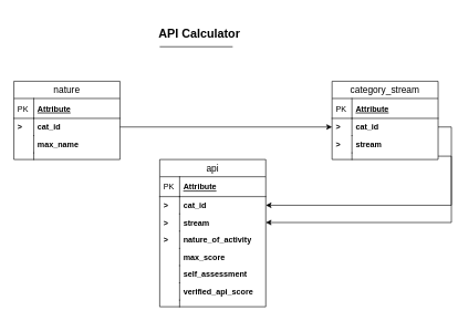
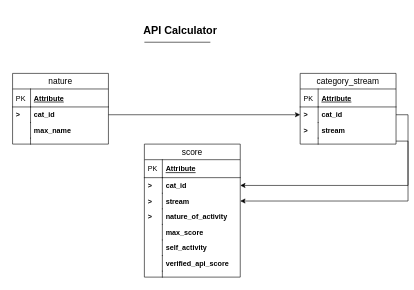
  <mxCell id="0" />
  <mxCell id="1" parent="0" />
- <mxCell id="2" value="api" style="swimlane;fontStyle=0;childLayout=stackLayout;horizontal=1;startSize=26;horizontalStack=0;resizeParent=1;resizeParentMax=0;resizeLast=0;collapsible=1;marginBottom=0;align=center;fontSize=14;" vertex="1" parent="1"><mxGeometry x="240" y="240" width="160" height="222" as="geometry" /></mxCell>
+ <mxCell id="2" value="score" style="swimlane;fontStyle=0;childLayout=stackLayout;horizontal=1;startSize=26;horizontalStack=0;resizeParent=1;resizeParentMax=0;resizeLast=0;collapsible=1;marginBottom=0;align=center;fontSize=14;" vertex="1" parent="1"><mxGeometry x="240" y="240" width="160" height="222" as="geometry" /></mxCell>
  <mxCell id="3" value="Attribute" style="shape=partialRectangle;top=0;left=0;right=0;bottom=1;align=left;verticalAlign=middle;fillColor=none;spacingLeft=34;spacingRight=4;overflow=hidden;rotatable=0;points=[[0,0.5],[1,0.5]];portConstraint=eastwest;dropTarget=0;fontStyle=5;fontSize=12;" vertex="1" parent="2"><mxGeometry y="26" width="160" height="30" as="geometry" /></mxCell>
  <mxCell id="4" value="PK" style="shape=partialRectangle;top=0;left=0;bottom=0;fillColor=none;align=left;verticalAlign=middle;spacingLeft=4;spacingRight=4;overflow=hidden;rotatable=0;points=[];portConstraint=eastwest;part=1;fontSize=12;" vertex="1" connectable="0" parent="3"><mxGeometry width="30" height="30" as="geometry" /></mxCell>
  <mxCell id="5" value="cat_id" style="shape=partialRectangle;top=0;left=0;right=0;bottom=0;align=left;verticalAlign=top;fillColor=none;spacingLeft=34;spacingRight=4;overflow=hidden;rotatable=0;points=[[0,0.5],[1,0.5]];portConstraint=eastwest;dropTarget=0;fontSize=12;fontStyle=1" vertex="1" parent="2"><mxGeometry y="56" width="160" height="26" as="geometry" /></mxCell>
  <mxCell id="6" value="&gt;" style="shape=partialRectangle;top=0;left=0;bottom=0;fillColor=none;align=left;verticalAlign=top;spacingLeft=4;spacingRight=4;overflow=hidden;rotatable=0;points=[];portConstraint=eastwest;part=1;fontSize=12;fontStyle=1" vertex="1" connectable="0" parent="5"><mxGeometry width="30" height="26" as="geometry" /></mxCell>
  <mxCell id="7" value="stream" style="shape=partialRectangle;top=0;left=0;right=0;bottom=0;align=left;verticalAlign=top;fillColor=none;spacingLeft=34;spacingRight=4;overflow=hidden;rotatable=0;points=[[0,0.5],[1,0.5]];portConstraint=eastwest;dropTarget=0;fontSize=12;fontStyle=1" vertex="1" parent="2"><mxGeometry y="82" width="160" height="26" as="geometry" /></mxCell>
  <mxCell id="8" value="&gt;" style="shape=partialRectangle;top=0;left=0;bottom=0;fillColor=none;align=left;verticalAlign=top;spacingLeft=4;spacingRight=4;overflow=hidden;rotatable=0;points=[];portConstraint=eastwest;part=1;fontSize=12;fontStyle=1" vertex="1" connectable="0" parent="7"><mxGeometry width="30" height="26" as="geometry" /></mxCell>
  <mxCell id="9" value="nature_of_activity" style="shape=partialRectangle;top=0;left=0;right=0;bottom=0;align=left;verticalAlign=top;fillColor=none;spacingLeft=34;spacingRight=4;overflow=hidden;rotatable=0;points=[[0,0.5],[1,0.5]];portConstraint=eastwest;dropTarget=0;fontSize=12;fontStyle=1" vertex="1" parent="2"><mxGeometry y="108" width="160" height="26" as="geometry" /></mxCell>
  <mxCell id="10" value="&gt;" style="shape=partialRectangle;top=0;left=0;bottom=0;fillColor=none;align=left;verticalAlign=top;spacingLeft=4;spacingRight=4;overflow=hidden;rotatable=0;points=[];portConstraint=eastwest;part=1;fontSize=12;fontStyle=1" vertex="1" connectable="0" parent="9"><mxGeometry width="30" height="26" as="geometry" /></mxCell>
  <mxCell id="11" value="max_score" style="shape=partialRectangle;top=0;left=0;right=0;bottom=0;align=left;verticalAlign=top;fillColor=none;spacingLeft=34;spacingRight=4;overflow=hidden;rotatable=0;points=[[0,0.5],[1,0.5]];portConstraint=eastwest;dropTarget=0;fontSize=12;fontStyle=1" vertex="1" parent="2"><mxGeometry y="134" width="160" height="26" as="geometry" /></mxCell>
  <mxCell id="12" value="" style="shape=partialRectangle;top=0;left=0;bottom=0;fillColor=none;align=left;verticalAlign=top;spacingLeft=4;spacingRight=4;overflow=hidden;rotatable=0;points=[];portConstraint=eastwest;part=1;fontSize=12;" vertex="1" connectable="0" parent="11"><mxGeometry width="30" height="26" as="geometry" /></mxCell>
- <mxCell id="13" value="self_assessment" style="shape=partialRectangle;top=0;left=0;right=0;bottom=0;align=left;verticalAlign=top;fillColor=none;spacingLeft=34;spacingRight=4;overflow=hidden;rotatable=0;points=[[0,0.5],[1,0.5]];portConstraint=eastwest;dropTarget=0;fontSize=12;fontStyle=1" vertex="1" parent="2"><mxGeometry y="160" width="160" height="26" as="geometry" /></mxCell>
+ <mxCell id="13" value="self_activity" style="shape=partialRectangle;top=0;left=0;right=0;bottom=0;align=left;verticalAlign=top;fillColor=none;spacingLeft=34;spacingRight=4;overflow=hidden;rotatable=0;points=[[0,0.5],[1,0.5]];portConstraint=eastwest;dropTarget=0;fontSize=12;fontStyle=1" vertex="1" parent="2"><mxGeometry y="160" width="160" height="26" as="geometry" /></mxCell>
  <mxCell id="14" value="" style="shape=partialRectangle;top=0;left=0;bottom=0;fillColor=none;align=left;verticalAlign=top;spacingLeft=4;spacingRight=4;overflow=hidden;rotatable=0;points=[];portConstraint=eastwest;part=1;fontSize=12;" vertex="1" connectable="0" parent="13"><mxGeometry width="30" height="26" as="geometry" /></mxCell>
  <mxCell id="15" value="verified_api_score" style="shape=partialRectangle;top=0;left=0;right=0;bottom=0;align=left;verticalAlign=top;fillColor=none;spacingLeft=34;spacingRight=4;overflow=hidden;rotatable=0;points=[[0,0.5],[1,0.5]];portConstraint=eastwest;dropTarget=0;fontSize=12;fontStyle=1" vertex="1" parent="2"><mxGeometry y="186" width="160" height="26" as="geometry" /></mxCell>
  <mxCell id="16" value="" style="shape=partialRectangle;top=0;left=0;bottom=0;fillColor=none;align=left;verticalAlign=top;spacingLeft=4;spacingRight=4;overflow=hidden;rotatable=0;points=[];portConstraint=eastwest;part=1;fontSize=12;" vertex="1" connectable="0" parent="15"><mxGeometry width="30" height="26" as="geometry" /></mxCell>
  <mxCell id="17" value="" style="shape=partialRectangle;top=0;left=0;right=0;bottom=0;align=left;verticalAlign=top;fillColor=none;spacingLeft=34;spacingRight=4;overflow=hidden;rotatable=0;points=[[0,0.5],[1,0.5]];portConstraint=eastwest;dropTarget=0;fontSize=12;" vertex="1" parent="2"><mxGeometry y="212" width="160" height="10" as="geometry" /></mxCell>
  <mxCell id="18" value="" style="shape=partialRectangle;top=0;left=0;bottom=0;fillColor=none;align=left;verticalAlign=top;spacingLeft=4;spacingRight=4;overflow=hidden;rotatable=0;points=[];portConstraint=eastwest;part=1;fontSize=12;" vertex="1" connectable="0" parent="17"><mxGeometry width="30" height="10" as="geometry" /></mxCell>
  <mxCell id="19" value="nature" style="swimlane;fontStyle=0;childLayout=stackLayout;horizontal=1;startSize=26;horizontalStack=0;resizeParent=1;resizeParentMax=0;resizeLast=0;collapsible=1;marginBottom=0;align=center;fontSize=14;" vertex="1" parent="1"><mxGeometry x="20" y="122" width="160" height="118" as="geometry" /></mxCell>
  <mxCell id="20" value="Attribute" style="shape=partialRectangle;top=0;left=0;right=0;bottom=1;align=left;verticalAlign=middle;fillColor=none;spacingLeft=34;spacingRight=4;overflow=hidden;rotatable=0;points=[[0,0.5],[1,0.5]];portConstraint=eastwest;dropTarget=0;fontStyle=5;fontSize=12;" vertex="1" parent="19"><mxGeometry y="26" width="160" height="30" as="geometry" /></mxCell>
  <mxCell id="21" value="PK" style="shape=partialRectangle;top=0;left=0;bottom=0;fillColor=none;align=left;verticalAlign=middle;spacingLeft=4;spacingRight=4;overflow=hidden;rotatable=0;points=[];portConstraint=eastwest;part=1;fontSize=12;" vertex="1" connectable="0" parent="20"><mxGeometry width="30" height="30" as="geometry" /></mxCell>
  <mxCell id="22" value="cat_id" style="shape=partialRectangle;top=0;left=0;right=0;bottom=0;align=left;verticalAlign=top;fillColor=none;spacingLeft=34;spacingRight=4;overflow=hidden;rotatable=0;points=[[0,0.5],[1,0.5]];portConstraint=eastwest;dropTarget=0;fontSize=12;fontStyle=1" vertex="1" parent="19"><mxGeometry y="56" width="160" height="26" as="geometry" /></mxCell>
  <mxCell id="23" value="&gt;" style="shape=partialRectangle;top=0;left=0;bottom=0;fillColor=none;align=left;verticalAlign=top;spacingLeft=4;spacingRight=4;overflow=hidden;rotatable=0;points=[];portConstraint=eastwest;part=1;fontSize=12;fontStyle=1" vertex="1" connectable="0" parent="22"><mxGeometry width="30" height="26" as="geometry" /></mxCell>
  <mxCell id="24" value="max_name" style="shape=partialRectangle;top=0;left=0;right=0;bottom=0;align=left;verticalAlign=top;fillColor=none;spacingLeft=34;spacingRight=4;overflow=hidden;rotatable=0;points=[[0,0.5],[1,0.5]];portConstraint=eastwest;dropTarget=0;fontSize=12;fontStyle=1" vertex="1" parent="19"><mxGeometry y="82" width="160" height="26" as="geometry" /></mxCell>
  <mxCell id="25" value="" style="shape=partialRectangle;top=0;left=0;bottom=0;fillColor=none;align=left;verticalAlign=top;spacingLeft=4;spacingRight=4;overflow=hidden;rotatable=0;points=[];portConstraint=eastwest;part=1;fontSize=12;" vertex="1" connectable="0" parent="24"><mxGeometry width="30" height="26" as="geometry" /></mxCell>
  <mxCell id="26" value="" style="shape=partialRectangle;top=0;left=0;right=0;bottom=0;align=left;verticalAlign=top;fillColor=none;spacingLeft=34;spacingRight=4;overflow=hidden;rotatable=0;points=[[0,0.5],[1,0.5]];portConstraint=eastwest;dropTarget=0;fontSize=12;" vertex="1" parent="19"><mxGeometry y="108" width="160" height="10" as="geometry" /></mxCell>
  <mxCell id="27" value="" style="shape=partialRectangle;top=0;left=0;bottom=0;fillColor=none;align=left;verticalAlign=top;spacingLeft=4;spacingRight=4;overflow=hidden;rotatable=0;points=[];portConstraint=eastwest;part=1;fontSize=12;" vertex="1" connectable="0" parent="26"><mxGeometry width="30" height="10" as="geometry" /></mxCell>
  <mxCell id="28" value="category_stream" style="swimlane;fontStyle=0;childLayout=stackLayout;horizontal=1;startSize=26;horizontalStack=0;resizeParent=1;resizeParentMax=0;resizeLast=0;collapsible=1;marginBottom=0;align=center;fontSize=14;" vertex="1" parent="1"><mxGeometry x="500" y="122" width="160" height="118" as="geometry" /></mxCell>
  <mxCell id="29" value="Attribute" style="shape=partialRectangle;top=0;left=0;right=0;bottom=1;align=left;verticalAlign=middle;fillColor=none;spacingLeft=34;spacingRight=4;overflow=hidden;rotatable=0;points=[[0,0.5],[1,0.5]];portConstraint=eastwest;dropTarget=0;fontStyle=5;fontSize=12;" vertex="1" parent="28"><mxGeometry y="26" width="160" height="30" as="geometry" /></mxCell>
  <mxCell id="30" value="PK" style="shape=partialRectangle;top=0;left=0;bottom=0;fillColor=none;align=left;verticalAlign=middle;spacingLeft=4;spacingRight=4;overflow=hidden;rotatable=0;points=[];portConstraint=eastwest;part=1;fontSize=12;" vertex="1" connectable="0" parent="29"><mxGeometry width="30" height="30" as="geometry" /></mxCell>
  <mxCell id="31" value="cat_id" style="shape=partialRectangle;top=0;left=0;right=0;bottom=0;align=left;verticalAlign=top;fillColor=none;spacingLeft=34;spacingRight=4;overflow=hidden;rotatable=0;points=[[0,0.5],[1,0.5]];portConstraint=eastwest;dropTarget=0;fontSize=12;fontStyle=1" vertex="1" parent="28"><mxGeometry y="56" width="160" height="26" as="geometry" /></mxCell>
  <mxCell id="32" value="&gt;" style="shape=partialRectangle;top=0;left=0;bottom=0;fillColor=none;align=left;verticalAlign=top;spacingLeft=4;spacingRight=4;overflow=hidden;rotatable=0;points=[];portConstraint=eastwest;part=1;fontSize=12;fontStyle=1" vertex="1" connectable="0" parent="31"><mxGeometry width="30" height="26" as="geometry" /></mxCell>
  <mxCell id="33" value="stream" style="shape=partialRectangle;top=0;left=0;right=0;bottom=0;align=left;verticalAlign=top;fillColor=none;spacingLeft=34;spacingRight=4;overflow=hidden;rotatable=0;points=[[0,0.5],[1,0.5]];portConstraint=eastwest;dropTarget=0;fontSize=12;fontStyle=1" vertex="1" parent="28"><mxGeometry y="82" width="160" height="26" as="geometry" /></mxCell>
  <mxCell id="34" value="&gt;" style="shape=partialRectangle;top=0;left=0;bottom=0;fillColor=none;align=left;verticalAlign=top;spacingLeft=4;spacingRight=4;overflow=hidden;rotatable=0;points=[];portConstraint=eastwest;part=1;fontSize=12;fontStyle=1" vertex="1" connectable="0" parent="33"><mxGeometry width="30" height="26" as="geometry" /></mxCell>
  <mxCell id="35" value="" style="shape=partialRectangle;top=0;left=0;right=0;bottom=0;align=left;verticalAlign=top;fillColor=none;spacingLeft=34;spacingRight=4;overflow=hidden;rotatable=0;points=[[0,0.5],[1,0.5]];portConstraint=eastwest;dropTarget=0;fontSize=12;" vertex="1" parent="28"><mxGeometry y="108" width="160" height="10" as="geometry" /></mxCell>
  <mxCell id="36" value="" style="shape=partialRectangle;top=0;left=0;bottom=0;fillColor=none;align=left;verticalAlign=top;spacingLeft=4;spacingRight=4;overflow=hidden;rotatable=0;points=[];portConstraint=eastwest;part=1;fontSize=12;" vertex="1" connectable="0" parent="35"><mxGeometry width="30" height="10" as="geometry" /></mxCell>
  <mxCell id="37" style="edgeStyle=orthogonalEdgeStyle;rounded=0;orthogonalLoop=1;jettySize=auto;html=1;exitX=1;exitY=0.5;exitDx=0;exitDy=0;entryX=0;entryY=0.5;entryDx=0;entryDy=0;" edge="1" parent="1" source="22" target="31"><mxGeometry relative="1" as="geometry" /></mxCell>
  <mxCell id="38" style="edgeStyle=orthogonalEdgeStyle;rounded=0;orthogonalLoop=1;jettySize=auto;html=1;exitX=1;exitY=0.5;exitDx=0;exitDy=0;" edge="1" parent="1" source="31" target="5"><mxGeometry relative="1" as="geometry" /></mxCell>
  <mxCell id="39" style="edgeStyle=orthogonalEdgeStyle;rounded=0;orthogonalLoop=1;jettySize=auto;html=1;exitX=1;exitY=0.5;exitDx=0;exitDy=0;entryX=1;entryY=0.5;entryDx=0;entryDy=0;" edge="1" parent="1" source="35" target="7"><mxGeometry relative="1" as="geometry" /></mxCell>
  <mxCell id="40" value="&lt;b&gt;&lt;font style=&quot;font-size: 18px&quot;&gt;API Calculator&lt;/font&gt;&lt;/b&gt;" style="text;html=1;strokeColor=none;fillColor=none;align=center;verticalAlign=middle;whiteSpace=wrap;rounded=0;" vertex="1" parent="1"><mxGeometry x="150" y="20" width="300" height="60" as="geometry" /></mxCell>
  <mxCell id="41" value="" style="endArrow=none;html=1;exitX=0.3;exitY=0.833;exitDx=0;exitDy=0;exitPerimeter=0;entryX=0.667;entryY=0.833;entryDx=0;entryDy=0;entryPerimeter=0;" edge="1" parent="1" source="40" target="40"><mxGeometry width="50" height="50" relative="1" as="geometry"><mxPoint x="284" y="122" as="sourcePoint" /><mxPoint x="334" y="72" as="targetPoint" /></mxGeometry></mxCell>
